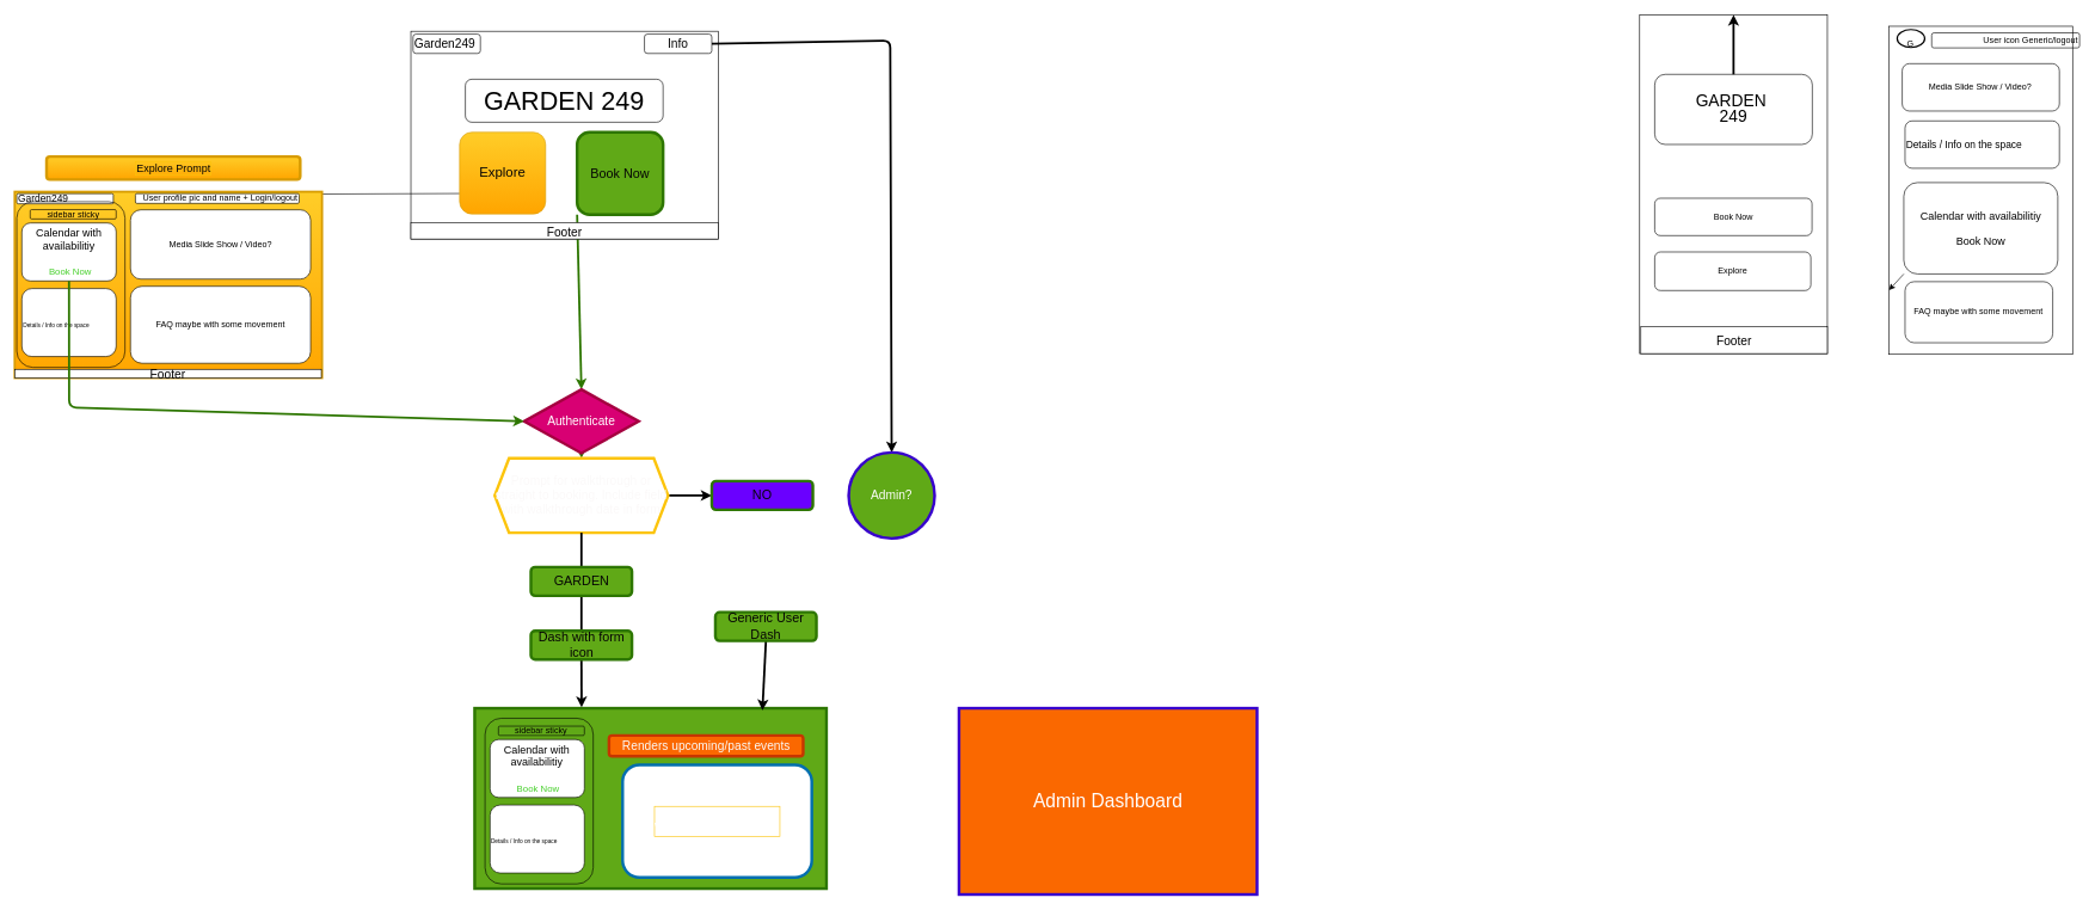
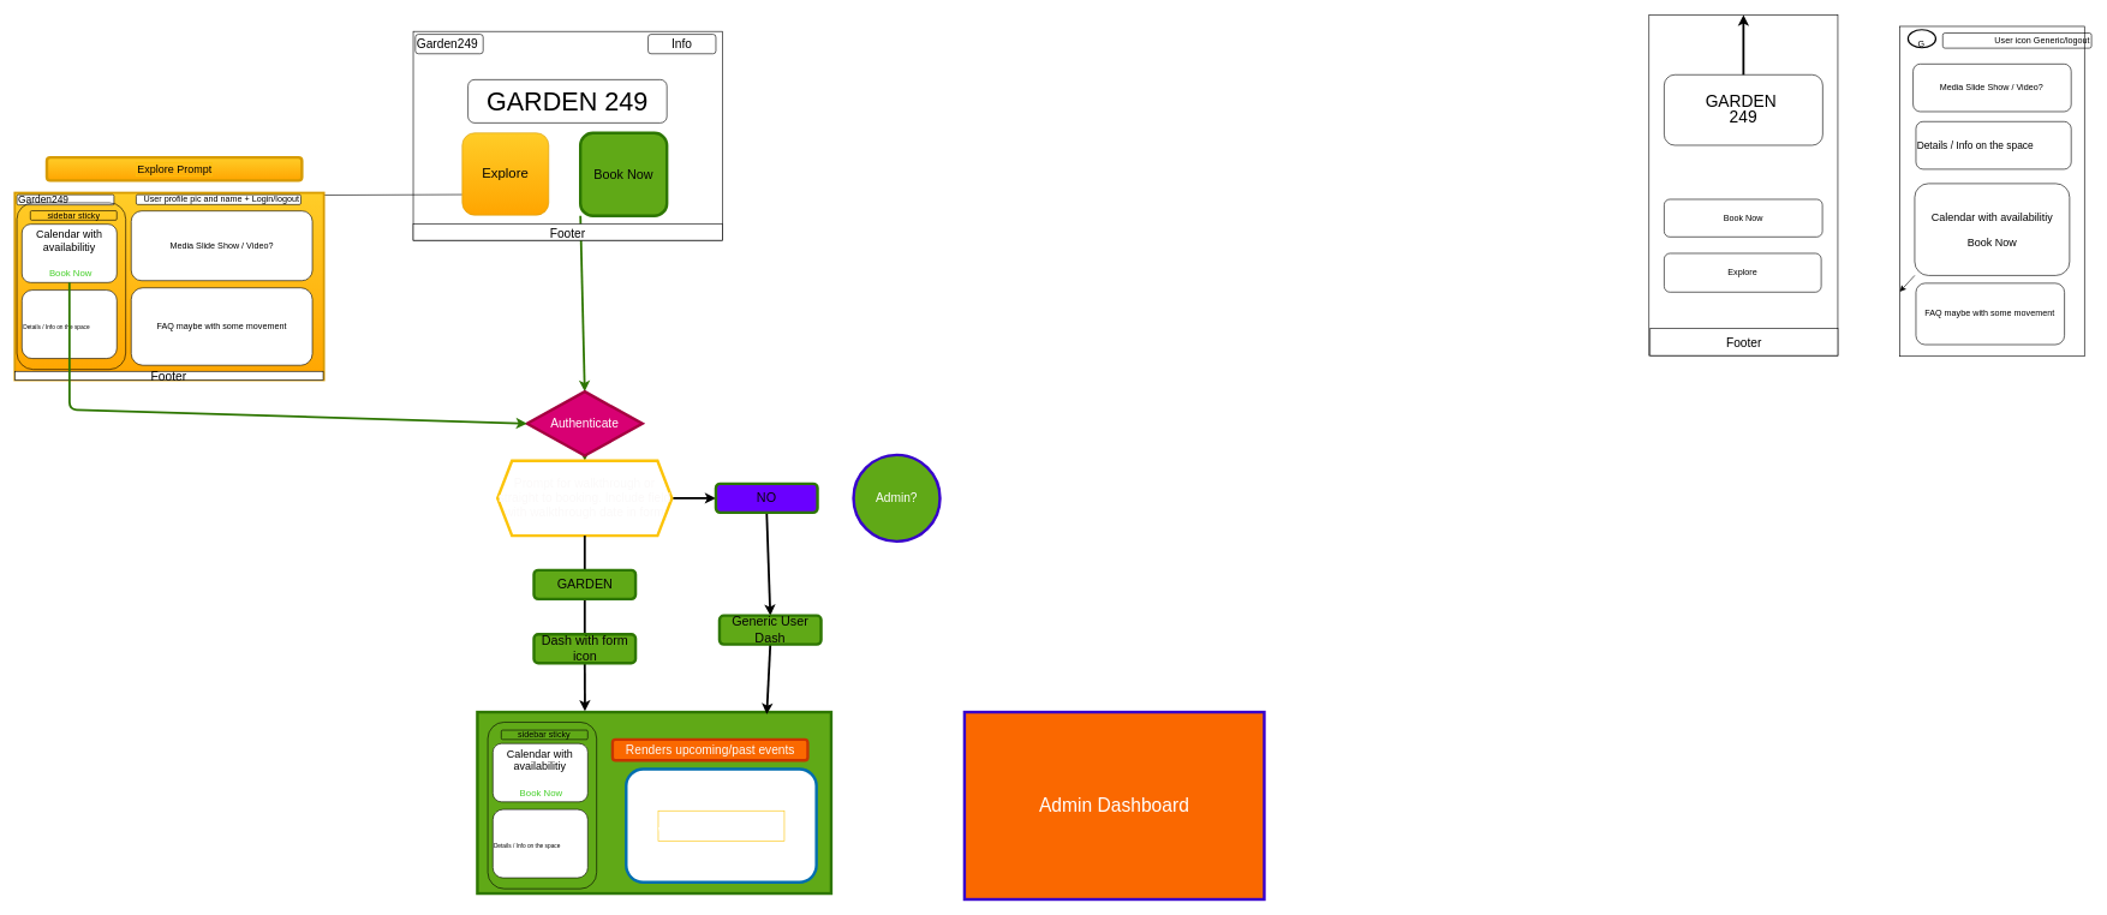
  <mxCell id="0" />
  <mxCell id="1" parent="0" />
  <mxCell id="2" value="" style="rounded=0;whiteSpace=wrap;html=1;" parent="1" vertex="1"><mxGeometry x="573" y="43" width="429" height="290" as="geometry" /></mxCell>
  <mxCell id="3" style="edgeStyle=none;html=1;exitX=0;exitY=0.75;exitDx=0;exitDy=0;fontSize=14;entryX=0.693;entryY=0.078;entryDx=0;entryDy=0;entryPerimeter=0;" parent="1" source="4" target="12" edge="1"><mxGeometry relative="1" as="geometry"><mxPoint x="469.489" y="441.158" as="targetPoint" /></mxGeometry></mxCell>
  <mxCell id="4" value="&lt;font style=&quot;font-size: 19px;&quot; color=&quot;#050505&quot;&gt;Explore&lt;/font&gt;" style="rounded=1;whiteSpace=wrap;html=1;fillColor=#ffcd28;gradientColor=#ffa500;strokeColor=#d79b00;" parent="1" vertex="1"><mxGeometry x="641" y="184" width="120" height="114" as="geometry" /></mxCell>
  <mxCell id="5" style="edgeStyle=none;html=1;exitX=0;exitY=1;exitDx=0;exitDy=0;entryX=0.5;entryY=0;entryDx=0;entryDy=0;fontSize=13;fontColor=#43ce27;fillColor=#60a917;strokeColor=#2D7600;strokeWidth=3;" parent="1" source="6" target="34" edge="1"><mxGeometry relative="1" as="geometry" /></mxCell>
  <mxCell id="6" value="Book Now" style="rounded=1;whiteSpace=wrap;html=1;fillColor=#60a917;fontColor=#050505;strokeColor=#2D7600;strokeWidth=4;fontSize=18;" parent="1" vertex="1"><mxGeometry x="805" y="184" width="120" height="115" as="geometry" /></mxCell>
  <mxCell id="7" value="&lt;p&gt;&lt;font style=&quot;font-size: 36px;&quot;&gt;GARDEN 249&lt;/font&gt;&lt;/p&gt;" style="rounded=1;whiteSpace=wrap;html=1;" parent="1" vertex="1"><mxGeometry x="649" y="110" width="276" height="60" as="geometry" /></mxCell>
  <mxCell id="8" value="&lt;font style=&quot;font-size: 17px;&quot;&gt;Footer&lt;/font&gt;" style="rounded=0;whiteSpace=wrap;html=1;fontSize=23;" parent="1" vertex="1"><mxGeometry x="573" y="310" width="429" height="23" as="geometry" /></mxCell>
  <mxCell id="9" value="Garden249" style="rounded=1;whiteSpace=wrap;html=1;fontSize=17;align=left;" parent="1" vertex="1"><mxGeometry x="576" y="47" width="94" height="27" as="geometry" /></mxCell>
  <mxCell id="10" value="" style="group;labelBorderColor=#FCC40A;strokeColor=#d79b00;strokeWidth=3;fillColor=#ffcd28;gradientColor=#ffa500;" parent="1" vertex="1" connectable="0"><mxGeometry x="20" y="267" width="429" height="260" as="geometry" /></mxCell>
  <mxCell id="11" value="Garden249" style="rounded=1;whiteSpace=wrap;html=1;fontSize=14;align=left;" parent="10" vertex="1"><mxGeometry x="2.993" y="2.632" width="134.686" height="14.211" as="geometry" /></mxCell>
  <mxCell id="12" value="&lt;font style=&quot;font-size: 12px;&quot;&gt;User profile pic and name + Login/logout&lt;/font&gt;" style="rounded=1;whiteSpace=wrap;html=1;fontSize=8;align=right;" parent="10" vertex="1"><mxGeometry x="168.549" y="2.632" width="228.467" height="13.684" as="geometry" /></mxCell>
  <mxCell id="13" value="&lt;font style=&quot;font-size: 17px;&quot;&gt;Footer&lt;/font&gt;" style="rounded=0;whiteSpace=wrap;html=1;fontSize=23;" parent="10" vertex="1"><mxGeometry y="247.895" width="428.002" height="12.105" as="geometry" /></mxCell>
  <mxCell id="14" value="Media Slide Show / Video?" style="rounded=1;whiteSpace=wrap;html=1;fontSize=12;" parent="10" vertex="1"><mxGeometry x="161.62" y="25.25" width="251.41" height="96.75" as="geometry" /></mxCell>
  <mxCell id="15" value="FAQ maybe with some movement" style="rounded=1;whiteSpace=wrap;html=1;fontSize=12;" parent="10" vertex="1"><mxGeometry x="161.62" y="132" width="251.41" height="107.48" as="geometry" /></mxCell>
  <mxCell id="16" value="" style="group" parent="10" vertex="1" connectable="0"><mxGeometry x="2.99" y="20" width="151" height="225.25" as="geometry" /></mxCell>
  <mxCell id="17" value="Calendar with availabilitiy&lt;br&gt;&lt;br&gt;&lt;span style=&quot;font-size: 8px; text-align: left;&quot;&gt;&lt;font style=&quot;font-size: 13px;&quot; color=&quot;#43ce27&quot;&gt;&amp;nbsp;Book Now&lt;/font&gt;&lt;/span&gt;" style="rounded=1;whiteSpace=wrap;html=1;fontSize=15;" parent="16" vertex="1"><mxGeometry x="6.99" y="23.62" width="131.69" height="81" as="geometry" /></mxCell>
  <mxCell id="18" value="" style="group" parent="16" vertex="1" connectable="0"><mxGeometry y="-6" width="151" height="231.25" as="geometry" /></mxCell>
  <mxCell id="19" value="&lt;span style=&quot;font-size: 8px;&quot;&gt;Details / Info on the space&lt;br&gt;&lt;/span&gt;" style="rounded=1;whiteSpace=wrap;html=1;fontSize=15;align=left;" parent="18" vertex="1"><mxGeometry x="6.99" y="121.143" width="131.69" height="94.943" as="geometry" /></mxCell>
  <mxCell id="20" value="" style="group" parent="18" vertex="1" connectable="0"><mxGeometry width="151" height="231.25" as="geometry" /></mxCell>
  <mxCell id="21" value="" style="rounded=1;whiteSpace=wrap;html=1;fontSize=12;fillColor=none;" parent="20" vertex="1"><mxGeometry width="151" height="231.25" as="geometry" /></mxCell>
  <mxCell id="22" value="sidebar sticky" style="rounded=1;whiteSpace=wrap;html=1;fontSize=12;fillColor=none;" parent="20" vertex="1"><mxGeometry x="18.68" y="11" width="120" height="13" as="geometry" /></mxCell>
  <mxCell id="23" value="" style="group" parent="1" vertex="1" connectable="0"><mxGeometry x="2636" y="36" width="266" height="458" as="geometry" /></mxCell>
  <mxCell id="24" value="Calendar with availabilitiy&lt;br&gt;&lt;br&gt;Book Now" style="rounded=1;whiteSpace=wrap;html=1;fontSize=15;" parent="23" vertex="1"><mxGeometry x="20.647" y="218.242" width="214.945" height="127.564" as="geometry" /></mxCell>
  <mxCell id="25" value="Media Slide Show / Video?" style="rounded=1;whiteSpace=wrap;html=1;fontSize=12;" parent="23" vertex="1"><mxGeometry x="18.444" y="52.255" width="219.384" height="66.087" as="geometry" /></mxCell>
  <mxCell id="26" value="&lt;span style=&quot;font-size: 14px;&quot;&gt;Details / Info on the space&lt;br style=&quot;font-size: 14px;&quot;&gt;&lt;/span&gt;" style="rounded=1;whiteSpace=wrap;html=1;fontSize=14;align=left;" parent="23" vertex="1"><mxGeometry x="22.377" y="132.174" width="215.451" height="66.087" as="geometry" /></mxCell>
  <mxCell id="27" value="FAQ maybe with some movement" style="rounded=1;whiteSpace=wrap;html=1;fontSize=12;" parent="23" vertex="1"><mxGeometry x="22.377" y="356.564" width="206.131" height="85.268" as="geometry" /></mxCell>
  <mxCell id="28" style="edgeStyle=none;html=1;exitX=0;exitY=1;exitDx=0;exitDy=0;fontSize=14;" parent="23" source="24" target="31" edge="1"><mxGeometry relative="1" as="geometry" /></mxCell>
  <mxCell id="29" value="&lt;font style=&quot;font-size: 12px;&quot;&gt;User icon Generic/logout&lt;/font&gt;" style="rounded=1;whiteSpace=wrap;html=1;fontSize=8;align=right;" parent="23" vertex="1"><mxGeometry x="59.575" y="9.221" width="206.425" height="21.025" as="geometry" /></mxCell>
  <mxCell id="30" value="" style="group" parent="23" vertex="1" connectable="0"><mxGeometry width="256.256" height="458.0" as="geometry" /></mxCell>
  <mxCell id="31" value="" style="rounded=0;whiteSpace=wrap;html=1;fontSize=12;fillColor=none;" parent="30" vertex="1"><mxGeometry width="256.256" height="458.0" as="geometry" /></mxCell>
  <mxCell id="32" value="&lt;br&gt;G" style="ellipse;whiteSpace=wrap;html=1;aspect=fixed;fontSize=12;fillColor=none;strokeWidth=2;" parent="30" vertex="1"><mxGeometry x="11.425" y="4.611" width="38.423" height="25" as="geometry" /></mxCell>
  <mxCell id="33" style="edgeStyle=none;html=1;exitX=0.5;exitY=1;exitDx=0;exitDy=0;entryX=0.5;entryY=0;entryDx=0;entryDy=0;fontSize=13;fontColor=#43ce27;strokeWidth=3;fillColor=#60a917;strokeColor=#2D7600;" parent="1" source="34" target="40" edge="1"><mxGeometry relative="1" as="geometry" /></mxCell>
  <mxCell id="34" value="Authenticate" style="rhombus;whiteSpace=wrap;html=1;labelBorderColor=none;strokeColor=#A50040;strokeWidth=4;fontSize=17;fillColor=#d80073;fontColor=#ffffff;" parent="1" vertex="1"><mxGeometry x="731" y="543" width="160" height="89" as="geometry" /></mxCell>
  <mxCell id="35" style="edgeStyle=none;html=1;exitX=0.5;exitY=1;exitDx=0;exitDy=0;entryX=0;entryY=0.5;entryDx=0;entryDy=0;fontSize=13;fontColor=#43ce27;fillColor=#60a917;strokeColor=#2D7600;strokeWidth=3;" parent="1" source="17" target="34" edge="1"><mxGeometry relative="1" as="geometry"><Array as="points"><mxPoint x="96" y="568" /></Array></mxGeometry></mxCell>
  <mxCell id="36" value="&lt;font color=&quot;#050505&quot; style=&quot;font-size: 15px;&quot;&gt;Explore Prompt&lt;/font&gt;" style="rounded=1;whiteSpace=wrap;html=1;labelBackgroundColor=none;labelBorderColor=#FCC40A;strokeColor=#d79b00;strokeWidth=4;fontSize=13;fillColor=#ffcd28;gradientColor=#ffa500;" parent="1" vertex="1"><mxGeometry x="64.5" y="218" width="354" height="32" as="geometry" /></mxCell>
- <mxCell id="37" style="edgeStyle=none;html=1;exitX=1;exitY=0.5;exitDx=0;exitDy=0;entryX=0.5;entryY=0;entryDx=0;entryDy=0;strokeWidth=3;fontSize=17;fontColor=#fbf9f9;" parent="1" source="38" target="58" edge="1"><mxGeometry relative="1" as="geometry"><Array as="points"><mxPoint x="1242" y="56" /></Array></mxGeometry></mxCell>
  <mxCell id="38" value="Info" style="rounded=1;whiteSpace=wrap;html=1;fontSize=17;align=center;" parent="1" vertex="1"><mxGeometry x="899" y="47" width="94" height="27" as="geometry" /></mxCell>
  <mxCell id="39" style="edgeStyle=none;html=1;exitX=1;exitY=0.5;exitDx=0;exitDy=0;entryX=0;entryY=0.5;entryDx=0;entryDy=0;strokeWidth=3;fontSize=17;fontColor=#fbf9f9;" parent="1" source="40" target="57" edge="1"><mxGeometry relative="1" as="geometry" /></mxCell>
  <mxCell id="40" value="Prompt for walkthrough or straight to booking. Include field with walkthrough date in form" style="shape=hexagon;perimeter=hexagonPerimeter2;whiteSpace=wrap;html=1;fixedSize=1;labelBackgroundColor=none;labelBorderColor=none;strokeColor=#FCC40A;strokeWidth=4;fontSize=17;fontColor=#fbf9f9;fillColor=default;" parent="1" vertex="1"><mxGeometry x="690" y="639" width="242" height="104" as="geometry" /></mxCell>
  <mxCell id="41" value="" style="group" parent="1" vertex="1" connectable="0"><mxGeometry x="662" y="988" width="491" height="251.75" as="geometry" /></mxCell>
  <mxCell id="42" value="" style="rounded=0;whiteSpace=wrap;html=1;labelBorderColor=#FCC40A;strokeColor=#2D7600;strokeWidth=4;fontSize=14;fillColor=#60a917;fontColor=#ffffff;" parent="41" vertex="1"><mxGeometry width="491" height="251.75" as="geometry" /></mxCell>
  <mxCell id="43" value="User Window&lt;br&gt;Will be used for Forms&amp;nbsp;" style="rounded=1;whiteSpace=wrap;html=1;labelBackgroundColor=none;labelBorderColor=#FCC40A;strokeColor=#006EAF;strokeWidth=4;fontSize=17;fontColor=#ffffff;fillColor=default;" parent="41" vertex="1"><mxGeometry x="206.5" y="79" width="264" height="157.13" as="geometry" /></mxCell>
  <mxCell id="44" value="" style="group" parent="41" vertex="1" connectable="0"><mxGeometry x="14.5" y="20" width="151" height="225.25" as="geometry" /></mxCell>
  <mxCell id="45" value="Calendar with availabilitiy&lt;br&gt;&lt;br&gt;&lt;span style=&quot;font-size: 8px; text-align: left;&quot;&gt;&lt;font style=&quot;font-size: 13px;&quot; color=&quot;#43ce27&quot;&gt;&amp;nbsp;Book Now&lt;/font&gt;&lt;/span&gt;" style="rounded=1;whiteSpace=wrap;html=1;fontSize=15;" parent="44" vertex="1"><mxGeometry x="6.99" y="23.62" width="131.69" height="81" as="geometry" /></mxCell>
  <mxCell id="46" value="" style="group" parent="44" vertex="1" connectable="0"><mxGeometry y="-6" width="151" height="231.25" as="geometry" /></mxCell>
  <mxCell id="47" value="&lt;span style=&quot;font-size: 8px;&quot;&gt;Details / Info on the space&lt;br&gt;&lt;/span&gt;" style="rounded=1;whiteSpace=wrap;html=1;fontSize=15;align=left;" parent="46" vertex="1"><mxGeometry x="6.99" y="121.143" width="131.69" height="94.943" as="geometry" /></mxCell>
  <mxCell id="48" value="" style="group" parent="46" vertex="1" connectable="0"><mxGeometry width="151" height="231.25" as="geometry" /></mxCell>
  <mxCell id="49" value="" style="rounded=1;whiteSpace=wrap;html=1;fontSize=12;fillColor=none;" parent="48" vertex="1"><mxGeometry width="151" height="231.25" as="geometry" /></mxCell>
  <mxCell id="50" value="sidebar sticky" style="rounded=1;whiteSpace=wrap;html=1;fontSize=12;fillColor=none;" parent="48" vertex="1"><mxGeometry x="18.68" y="11" width="120" height="13" as="geometry" /></mxCell>
  <mxCell id="51" value="&lt;font color=&quot;#fbf9f9&quot;&gt;Renders upcoming/past events&lt;/font&gt;" style="rounded=1;whiteSpace=wrap;html=1;labelBackgroundColor=none;labelBorderColor=none;strokeColor=#C73500;strokeWidth=4;fontSize=17;fontColor=#000000;fillColor=#fa6800;" parent="41" vertex="1"><mxGeometry x="187.5" y="38" width="271" height="29" as="geometry" /></mxCell>
  <mxCell id="52" value="" style="edgeStyle=none;html=1;exitX=0.5;exitY=1;exitDx=0;exitDy=0;entryX=0.5;entryY=0;entryDx=0;entryDy=0;strokeWidth=3;fontSize=17;fontColor=#fbf9f9;endArrow=none;" parent="1" source="40" target="54" edge="1"><mxGeometry relative="1" as="geometry"><mxPoint x="804" y="754" as="sourcePoint" /><mxPoint x="804" y="842" as="targetPoint" /></mxGeometry></mxCell>
  <mxCell id="53" style="edgeStyle=none;html=1;exitX=0.5;exitY=1;exitDx=0;exitDy=0;entryX=0.304;entryY=-0.005;entryDx=0;entryDy=0;entryPerimeter=0;strokeWidth=3;fontSize=17;fontColor=#fbf9f9;" parent="1" source="54" target="42" edge="1"><mxGeometry relative="1" as="geometry" /></mxCell>
  <mxCell id="54" value="Dash with form icon" style="rounded=1;whiteSpace=wrap;html=1;fillColor=#60a917;fontColor=#050505;strokeColor=#2D7600;strokeWidth=4;fontSize=18;" parent="1" vertex="1"><mxGeometry x="740.5" y="880" width="141" height="40" as="geometry" /></mxCell>
  <mxCell id="55" value="GARDEN" style="rounded=1;whiteSpace=wrap;html=1;fillColor=#60a917;fontColor=#050505;strokeColor=#2D7600;strokeWidth=4;fontSize=18;" parent="1" vertex="1"><mxGeometry x="740.5" y="791" width="141" height="40" as="geometry" /></mxCell>
+ <mxCell id="56" style="edgeStyle=none;html=1;exitX=0.5;exitY=1;exitDx=0;exitDy=0;entryX=0.5;entryY=0;entryDx=0;entryDy=0;strokeWidth=3;fontSize=17;fontColor=#fbf9f9;" parent="1" source="57" target="60" edge="1"><mxGeometry relative="1" as="geometry" /></mxCell>
  <mxCell id="57" value="NO" style="rounded=1;whiteSpace=wrap;html=1;fillColor=#6a00ff;fontColor=#050505;strokeColor=#2D7600;strokeWidth=4;fontSize=18;" parent="1" vertex="1"><mxGeometry x="993" y="671" width="141" height="40" as="geometry" /></mxCell>
  <mxCell id="58" value="Admin?" style="ellipse;whiteSpace=wrap;html=1;aspect=fixed;labelBackgroundColor=none;labelBorderColor=none;strokeColor=#3700CC;strokeWidth=4;fontSize=17;fontColor=#ffffff;fillColor=#60a917;" parent="1" vertex="1"><mxGeometry x="1184" y="631" width="120" height="120" as="geometry" /></mxCell>
  <mxCell id="59" style="edgeStyle=none;html=1;exitX=0.5;exitY=1;exitDx=0;exitDy=0;entryX=0.818;entryY=0.012;entryDx=0;entryDy=0;entryPerimeter=0;strokeWidth=3;fontSize=17;fontColor=#fbf9f9;" parent="1" source="60" target="42" edge="1"><mxGeometry relative="1" as="geometry" /></mxCell>
  <mxCell id="60" value="Generic User Dash" style="rounded=1;whiteSpace=wrap;html=1;fillColor=#60a917;fontColor=#050505;strokeColor=#2D7600;strokeWidth=4;fontSize=18;" parent="1" vertex="1"><mxGeometry x="998" y="854" width="141" height="40" as="geometry" /></mxCell>
  <mxCell id="61" value="" style="group" parent="1" vertex="1" connectable="0"><mxGeometry x="2288" y="20" width="262" height="473" as="geometry" /></mxCell>
  <mxCell id="62" value="" style="rounded=0;whiteSpace=wrap;html=1;" parent="61" vertex="1"><mxGeometry width="262" height="473" as="geometry" /></mxCell>
  <mxCell id="63" value="&lt;p style=&quot;line-height: 50%;&quot;&gt;&lt;font style=&quot;font-size: 23px;&quot;&gt;GARDEN&amp;nbsp;&lt;/font&gt;&lt;/p&gt;&lt;p style=&quot;line-height: 50%;&quot;&gt;&lt;font style=&quot;font-size: 23px;&quot;&gt;249&lt;/font&gt;&lt;/p&gt;" style="rounded=1;whiteSpace=wrap;html=1;" parent="61" vertex="1"><mxGeometry x="21.009" y="83.183" width="219.981" height="97.862" as="geometry" /></mxCell>
  <mxCell id="64" value="Book Now" style="rounded=1;whiteSpace=wrap;html=1;" parent="61" vertex="1"><mxGeometry x="21.009" y="256.072" width="219.569" height="52.193" as="geometry" /></mxCell>
  <mxCell id="65" value="Explore" style="rounded=1;whiteSpace=wrap;html=1;" parent="61" vertex="1"><mxGeometry x="21.009" y="331.1" width="217.921" height="53.824" as="geometry" /></mxCell>
  <mxCell id="66" value="&lt;font style=&quot;font-size: 17px;&quot;&gt;Footer&lt;/font&gt;" style="rounded=0;whiteSpace=wrap;html=1;fontSize=23;" parent="61" vertex="1"><mxGeometry x="1.648" y="435.486" width="260.352" height="37.514" as="geometry" /></mxCell>
  <mxCell id="67" style="edgeStyle=none;html=1;strokeWidth=3;fontSize=17;fontColor=#fbf9f9;" parent="61" source="63" target="62" edge="1"><mxGeometry relative="1" as="geometry" /></mxCell>
  <mxCell id="68" value="&lt;font style=&quot;font-size: 26px;&quot;&gt;Admin Dashboard&lt;/font&gt;" style="rounded=0;whiteSpace=wrap;html=1;labelBackgroundColor=none;labelBorderColor=none;strokeColor=#3700CC;strokeWidth=4;fontSize=17;fontColor=#ffffff;fillColor=#fa6800;" parent="1" vertex="1"><mxGeometry x="1338" y="988" width="416" height="260" as="geometry" /></mxCell>
